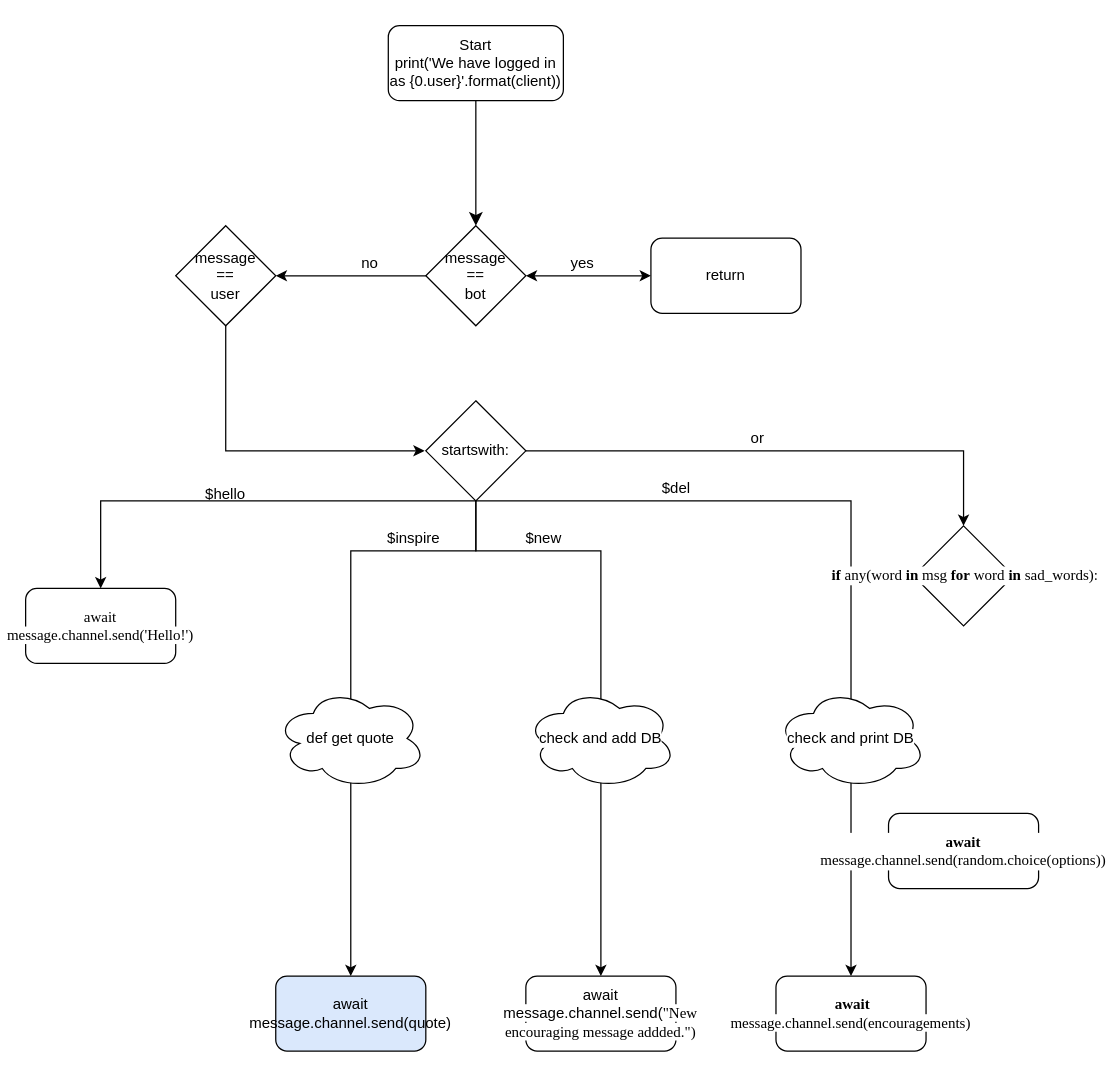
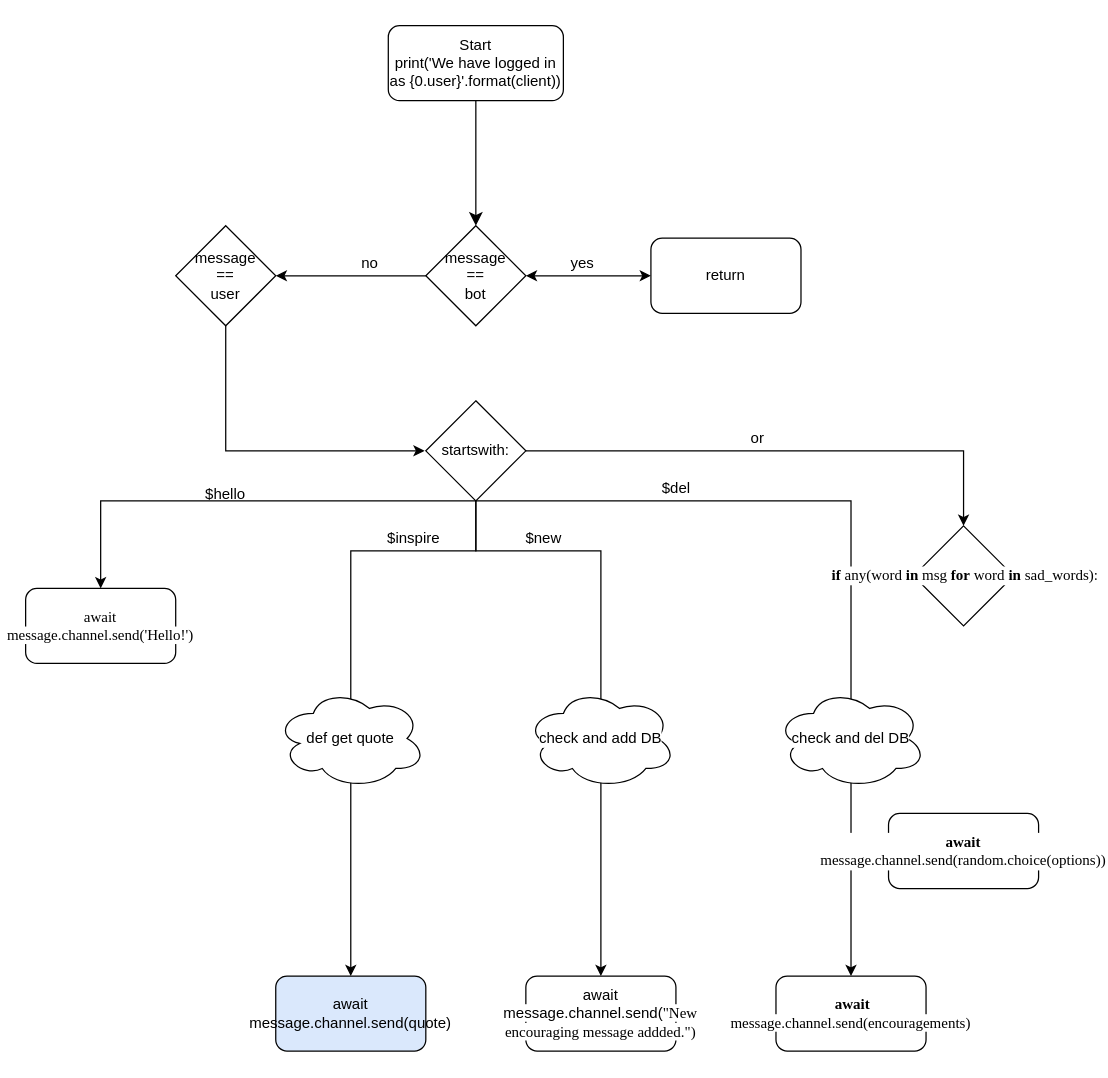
  <mxCell id="0" />
  <mxCell id="1" parent="0" />
  <mxCell id="2" value="" style="rounded=0;html=1;jettySize=auto;orthogonalLoop=1;fontSize=11;endArrow=classic;endFill=1;endSize=8;strokeWidth=1;shadow=0;labelBackgroundColor=none;edgeStyle=orthogonalEdgeStyle;" parent="1" source="3" edge="1"><mxGeometry relative="1" as="geometry"><mxPoint x="380" y="180" as="targetPoint" /><Array as="points"><mxPoint x="380" y="150" /></Array></mxGeometry></mxCell>
  <mxCell id="3" value="Start&lt;br&gt;print('We have logged in as {0.user}'.format(client))" style="rounded=1;whiteSpace=wrap;html=1;fontSize=12;glass=0;strokeWidth=1;shadow=0;" parent="1" vertex="1"><mxGeometry x="310" y="20" width="140" height="60" as="geometry" /></mxCell>
  <mxCell id="4" value="message&lt;br&gt;==&lt;br&gt;bot" style="rhombus;whiteSpace=wrap;html=1;" vertex="1" parent="1"><mxGeometry x="340" y="180" width="80" height="80" as="geometry" /></mxCell>
  <mxCell id="5" value="return" style="rounded=1;whiteSpace=wrap;html=1;" vertex="1" parent="1"><mxGeometry x="520" y="190" width="120" height="60" as="geometry" /></mxCell>
  <mxCell id="6" value="" style="endArrow=classic;startArrow=classic;html=1;rounded=0;entryX=0;entryY=0.5;entryDx=0;entryDy=0;exitX=1;exitY=0.5;exitDx=0;exitDy=0;" edge="1" parent="1" source="4" target="5"><mxGeometry width="50" height="50" relative="1" as="geometry"><mxPoint x="230" y="310" as="sourcePoint" /><mxPoint x="280" y="260" as="targetPoint" /></mxGeometry></mxCell>
  <mxCell id="7" value="" style="endArrow=classic;html=1;rounded=0;exitX=0;exitY=0.5;exitDx=0;exitDy=0;entryX=1;entryY=0.5;entryDx=0;entryDy=0;" edge="1" parent="1" source="4" target="11"><mxGeometry width="50" height="50" relative="1" as="geometry"><mxPoint x="230" y="310" as="sourcePoint" /><mxPoint x="240" y="220" as="targetPoint" /></mxGeometry></mxCell>
  <mxCell id="8" value="yes" style="text;html=1;align=center;verticalAlign=middle;resizable=0;points=[];autosize=1;strokeColor=none;fillColor=none;" vertex="1" parent="1"><mxGeometry x="450" y="200" width="30" height="20" as="geometry" /></mxCell>
  <mxCell id="9" value="no" style="text;html=1;align=center;verticalAlign=middle;resizable=0;points=[];autosize=1;strokeColor=none;fillColor=none;" vertex="1" parent="1"><mxGeometry x="280" y="200" width="30" height="20" as="geometry" /></mxCell>
  <mxCell id="10" value="" style="endArrow=classic;html=1;rounded=0;entryX=0.5;entryY=0;entryDx=0;entryDy=0;exitX=0.5;exitY=1;exitDx=0;exitDy=0;" edge="1" parent="1" source="11"><mxGeometry width="50" height="50" relative="1" as="geometry"><mxPoint x="190" y="270" as="sourcePoint" /><mxPoint x="339" y="360" as="targetPoint" /><Array as="points"><mxPoint x="180" y="360" /></Array></mxGeometry></mxCell>
  <mxCell id="11" value="message&lt;br&gt;==&lt;br&gt;user" style="rhombus;whiteSpace=wrap;html=1;" vertex="1" parent="1"><mxGeometry x="140" y="180" width="80" height="80" as="geometry" /></mxCell>
  <mxCell id="12" value="startswith:" style="rhombus;whiteSpace=wrap;html=1;" vertex="1" parent="1"><mxGeometry x="340" y="320" width="80" height="80" as="geometry" /></mxCell>
  <mxCell id="13" value="await&lt;br&gt;message.channel.send(quote)" style="rounded=1;whiteSpace=wrap;html=1;fillColor=#dae8fc;" vertex="1" parent="1"><mxGeometry x="220" y="780" width="120" height="60" as="geometry" /></mxCell>
  <mxCell id="14" value="&lt;p style=&quot;margin: 0px ; font-stretch: normal ; line-height: normal ; font-family: &amp;#34;menlo&amp;#34;&quot;&gt;&lt;span style=&quot;background-color: rgb(255 , 255 , 255)&quot;&gt;await message.channel.send('Hello!')&lt;/span&gt;&lt;/p&gt;" style="rounded=1;whiteSpace=wrap;html=1;autosize=0;" vertex="1" parent="1"><mxGeometry x="20" y="470" width="120" height="60" as="geometry" /></mxCell>
  <mxCell id="15" value="&lt;span style=&quot;background-color: rgb(255 , 255 , 255)&quot;&gt;await&lt;br&gt;message.channel.send(&lt;span style=&quot;font-family: &amp;#34;menlo&amp;#34;&quot;&gt;&quot;New encouraging message addded.&quot;)&lt;/span&gt;&lt;/span&gt;" style="rounded=1;whiteSpace=wrap;html=1;" vertex="1" parent="1"><mxGeometry x="420" y="780" width="120" height="60" as="geometry" /></mxCell>
  <mxCell id="16" value="&lt;p style=&quot;margin: 0px ; font-stretch: normal ; line-height: normal ; font-family: &amp;#34;menlo&amp;#34;&quot;&gt;&lt;span style=&quot;background-color: rgb(255 , 255 , 255)&quot;&gt;&amp;nbsp;&lt;b&gt;await&lt;/b&gt; message.channel.send(encouragements)&lt;/span&gt;&lt;/p&gt;" style="rounded=1;whiteSpace=wrap;html=1;" vertex="1" parent="1"><mxGeometry x="620" y="780" width="120" height="60" as="geometry" /></mxCell>
  <mxCell id="17" value="" style="endArrow=classic;html=1;rounded=0;exitX=0.5;exitY=1;exitDx=0;exitDy=0;entryX=0.5;entryY=0;entryDx=0;entryDy=0;" edge="1" parent="1" source="12" target="14"><mxGeometry width="50" height="50" relative="1" as="geometry"><mxPoint x="360" y="510" as="sourcePoint" /><mxPoint x="410" y="460" as="targetPoint" /><Array as="points"><mxPoint x="80" y="400" /></Array></mxGeometry></mxCell>
  <mxCell id="18" value="" style="endArrow=classic;html=1;rounded=0;entryX=0.5;entryY=0;entryDx=0;entryDy=0;" edge="1" parent="1" target="13"><mxGeometry width="50" height="50" relative="1" as="geometry"><mxPoint x="380" y="400" as="sourcePoint" /><mxPoint x="410" y="460" as="targetPoint" /><Array as="points"><mxPoint x="380" y="440" /><mxPoint x="340" y="440" /><mxPoint x="280" y="440" /></Array></mxGeometry></mxCell>
  <mxCell id="19" value="" style="endArrow=classic;html=1;rounded=0;entryX=0.5;entryY=0;entryDx=0;entryDy=0;startArrow=none;" edge="1" parent="1" target="15"><mxGeometry width="50" height="50" relative="1" as="geometry"><mxPoint x="380" y="400" as="sourcePoint" /><mxPoint x="410" y="460" as="targetPoint" /><Array as="points"><mxPoint x="380" y="440" /><mxPoint x="480" y="440" /></Array></mxGeometry></mxCell>
  <mxCell id="20" value="" style="endArrow=classic;html=1;rounded=0;entryX=0.5;entryY=0;entryDx=0;entryDy=0;" edge="1" parent="1" target="16"><mxGeometry width="50" height="50" relative="1" as="geometry"><mxPoint x="380" y="400" as="sourcePoint" /><mxPoint x="680" y="400" as="targetPoint" /><Array as="points"><mxPoint x="680" y="400" /></Array></mxGeometry></mxCell>
  <mxCell id="21" value="$hello" style="text;html=1;strokeColor=none;fillColor=none;align=center;verticalAlign=middle;whiteSpace=wrap;rounded=0;" vertex="1" parent="1"><mxGeometry x="150" y="380" width="60" height="30" as="geometry" /></mxCell>
  <mxCell id="22" value="$inspire" style="text;html=1;align=center;verticalAlign=middle;resizable=0;points=[];autosize=1;strokeColor=none;fillColor=none;" vertex="1" parent="1"><mxGeometry x="300" y="420" width="60" height="20" as="geometry" /></mxCell>
  <mxCell id="23" value="$del" style="text;html=1;align=center;verticalAlign=middle;resizable=0;points=[];autosize=1;strokeColor=none;fillColor=none;" vertex="1" parent="1"><mxGeometry x="520" y="380" width="40" height="20" as="geometry" /></mxCell>
  <mxCell id="24" value="$new" style="text;html=1;align=center;verticalAlign=middle;resizable=0;points=[];autosize=1;strokeColor=none;fillColor=none;" vertex="1" parent="1"><mxGeometry x="414" y="420" width="40" height="20" as="geometry" /></mxCell>
  <mxCell id="25" value="def get quote" style="ellipse;shape=cloud;whiteSpace=wrap;html=1;labelBackgroundColor=#FFFFFF;fontColor=#000000;" vertex="1" parent="1"><mxGeometry x="220" y="550" width="120" height="80" as="geometry" /></mxCell>
  <mxCell id="26" value="check and add DB" style="ellipse;shape=cloud;whiteSpace=wrap;html=1;labelBackgroundColor=#FFFFFF;fontColor=#000000;" vertex="1" parent="1"><mxGeometry x="420" y="550" width="120" height="80" as="geometry" /></mxCell>
- <mxCell id="27" value="check and print DB" style="ellipse;shape=cloud;whiteSpace=wrap;html=1;labelBackgroundColor=#FFFFFF;fontColor=#000000;" vertex="1" parent="1"><mxGeometry x="620" y="550" width="120" height="80" as="geometry" /></mxCell>
+ <mxCell id="27" value="check and del DB" style="ellipse;shape=cloud;whiteSpace=wrap;html=1;labelBackgroundColor=#FFFFFF;fontColor=#000000;" vertex="1" parent="1"><mxGeometry x="620" y="550" width="120" height="80" as="geometry" /></mxCell>
  <mxCell id="28" value="&lt;p style=&quot;margin: 0px ; font-stretch: normal ; line-height: normal ; font-family: &amp;#34;menlo&amp;#34;&quot;&gt;&lt;span style=&quot;background-color: rgb(255 , 255 , 255)&quot;&gt;&lt;b&gt;await&lt;/b&gt; message.channel.send(random.choice(options))&lt;/span&gt;&lt;/p&gt;" style="rounded=1;whiteSpace=wrap;html=1;labelBackgroundColor=#FFFFFF;fontColor=#000000;" vertex="1" parent="1"><mxGeometry x="710" y="650" width="120" height="60" as="geometry" /></mxCell>
  <mxCell id="29" value="&lt;p style=&quot;margin: 0px ; font-stretch: normal ; line-height: normal ; font-family: &amp;#34;menlo&amp;#34;&quot;&gt;&amp;nbsp;&lt;b&gt;if&lt;/b&gt;&amp;nbsp;any(word&amp;nbsp;&lt;b&gt;in&lt;/b&gt;&amp;nbsp;msg&amp;nbsp;&lt;b&gt;for&lt;/b&gt;&amp;nbsp;word&amp;nbsp;&lt;b&gt;in&lt;/b&gt;&amp;nbsp;sad_words):&lt;br&gt;&lt;/p&gt;" style="rhombus;whiteSpace=wrap;html=1;labelBackgroundColor=#FFFFFF;fontColor=default;" vertex="1" parent="1"><mxGeometry x="730" y="420" width="80" height="80" as="geometry" /></mxCell>
  <mxCell id="30" value="or" style="text;html=1;align=center;verticalAlign=middle;resizable=0;points=[];autosize=1;strokeColor=none;fillColor=none;fontColor=#000000;" vertex="1" parent="1"><mxGeometry x="590" y="340" width="30" height="20" as="geometry" /></mxCell>
  <mxCell id="31" value="" style="endArrow=classic;html=1;rounded=0;fontColor=#000000;exitX=1;exitY=0.5;exitDx=0;exitDy=0;entryX=0.5;entryY=0;entryDx=0;entryDy=0;" edge="1" parent="1" source="12" target="29"><mxGeometry width="50" height="50" relative="1" as="geometry"><mxPoint x="550" y="670" as="sourcePoint" /><mxPoint x="600" y="620" as="targetPoint" /><Array as="points"><mxPoint x="770" y="360" /></Array></mxGeometry></mxCell>
